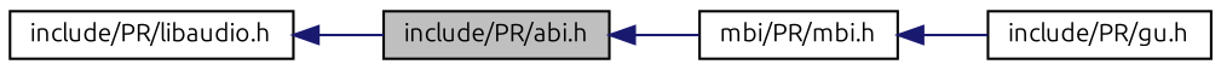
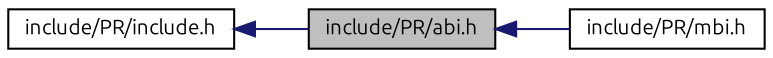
  digraph {
    fontname=Ubuntu
    rankdir=LR
    node [color=black fillcolor=white fontname=Ubuntu fontsize=10 shape=record style=filled]
    edge [color=midnightblue dir=back fontname=Ubuntu fontsize=10 labelfontname=Helvetica labelfontsize=10 style=solid]
    n1 [fillcolor=grey75 fontcolor=black height=0.2 label="include/PR/abi.h" width=0.4]
-   n2 [height=0.2 label="mbi/PR/mbi.h" width=0.4]
-   n3 [height=0.2 label="include/PR/libaudio.h" width=0.4]
-   n4 [height=0.2 label="include/PR/gu.h" width=0.4]
+   n2 [height=0.2 label="include/PR/mbi.h" width=0.4]
+   n3 [height=0.2 label="include/PR/include.h" width=0.4]
    n1 -> n2
-   n2 -> n4
    n3 -> n1
  }
